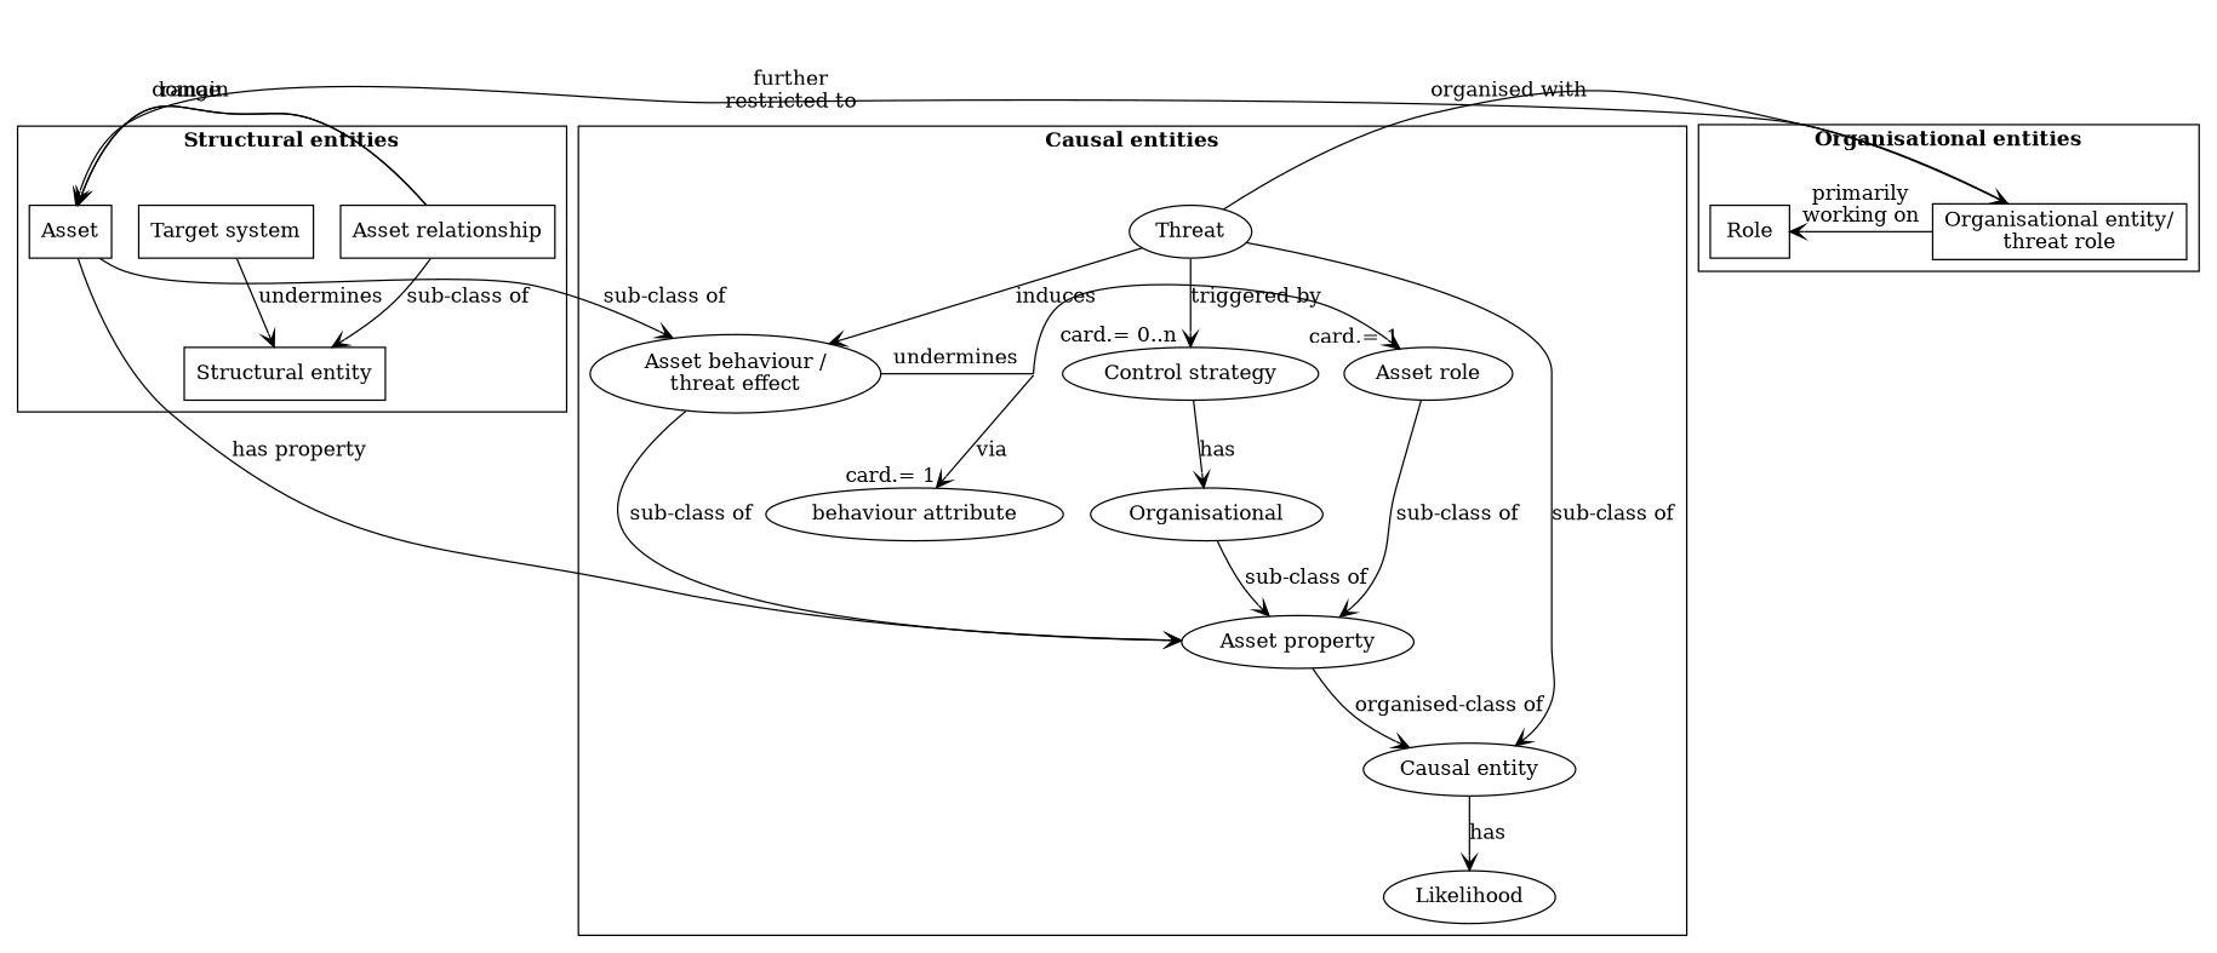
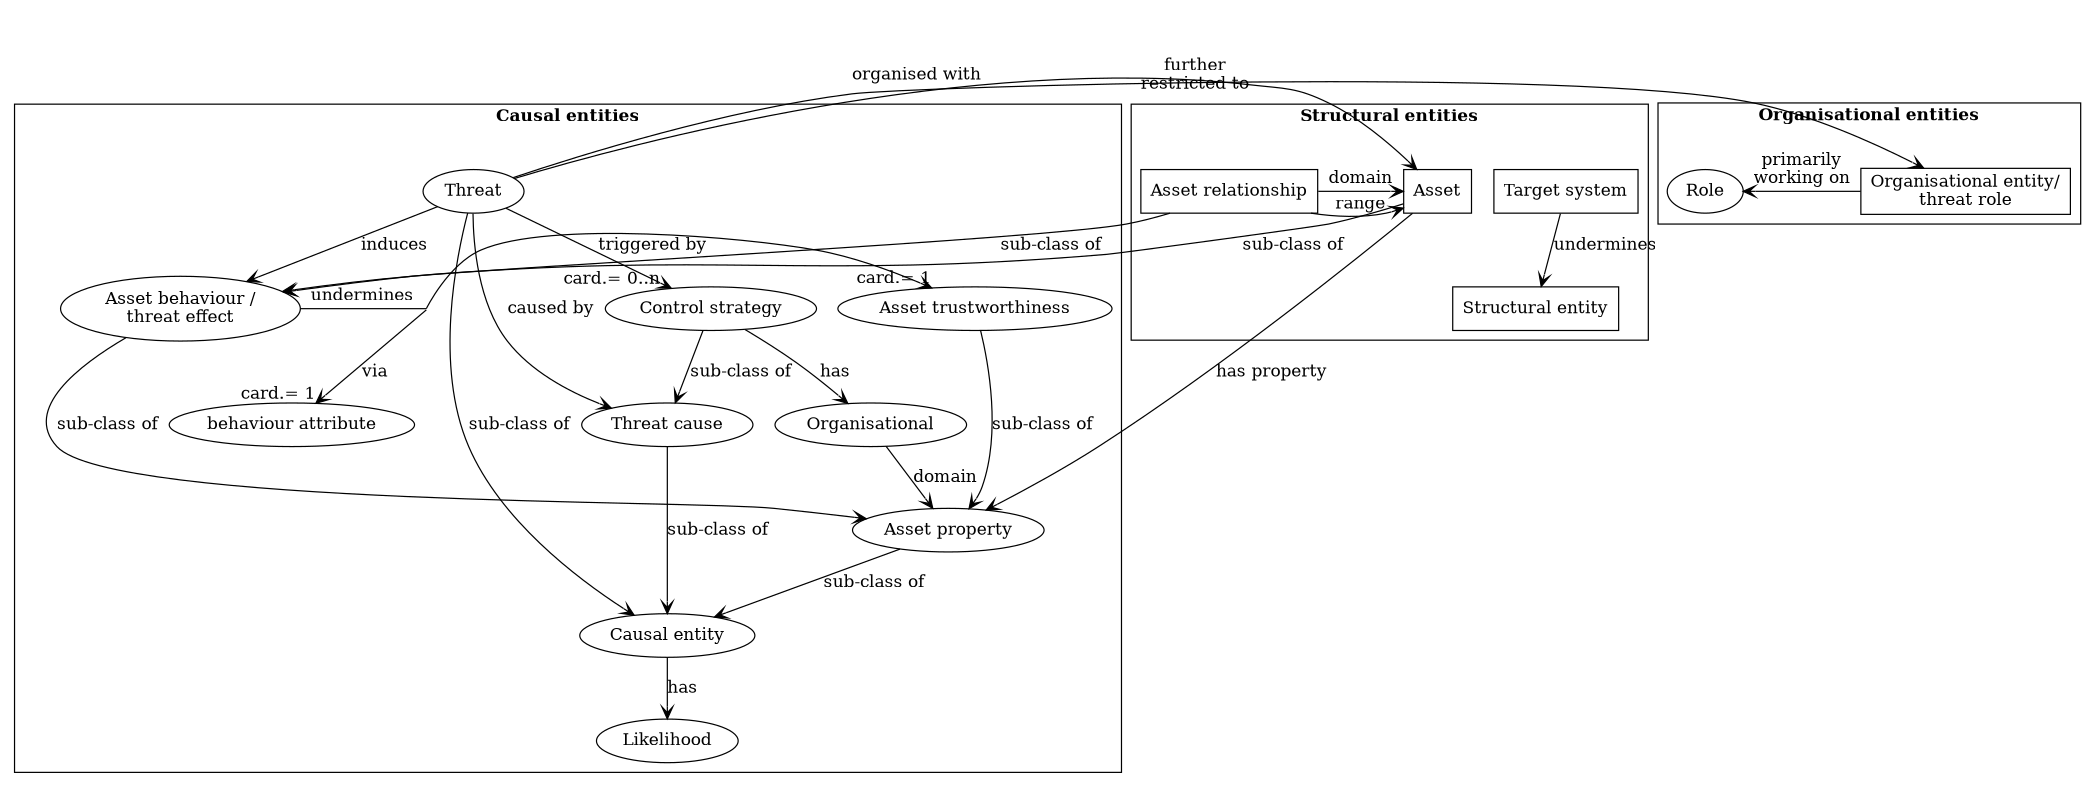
  digraph {
    node [shape=oval]
    edge [arrowhead=vee]
-   n1 [label="Asset role"]
+   n1 [label="Asset trustworthiness"]
    virtual [shape=point style=invis]
    n3 [label="Asset behaviour /\nthreat effect"]
    n4 [label="Causal entity"]
    n5 [label=Likelihood]
    n6 [label=Threat]
+   n7 [label="Threat cause"]
    n8 [label="Control strategy"]
    n9 [label=Organisational]
    n10 [label="Asset property"]
    n11 [label="behaviour attribute"]
    n12 [label="Structural entity" shape=box]
    n13 [label=Asset shape=box]
    n14 [label="Asset relationship" shape=box]
    n15 [label="Target system" shape=box]
    n16 [label="Organisational entity/\nthreat role" shape=box]
-   n17 [label=Role shape=box]
+   n17 [label=Role shape=ellipse]
    subgraph cluster_1 {
      label=< <B>Causal entities</B> >
      n4
      n5
      n6
+     n7
      n8
      n9
      n10
      n11
      subgraph sub_2 {
        label=< <B>Causal entities</B> >
        rank=same
        n1
        virtual
        n3
      }
    }
    subgraph cluster_3 {
      label=< <B>Structural entities</B> >
      n12
      n13
      n14
      n15
    }
    subgraph cluster_4 {
      label=< <B>Organisational entities</B> >
      n16
      n17
    }
    n1 -> n10 [label="sub-class of"]
    virtual -> n1 [dir=forward headlabel="    card.= 1" tailclip=false]
    virtual -> n11 [headlabel="  card.= 1" label=via tailclip=false]
    n3 -> virtual [dir=none headclip=false label=undermines]
    n3 -> n10 [constraint=false label="sub-class of"]
    n4 -> n5 [label=has]
    n6 -> n3 [label=induces]
    n6 -> n4 [label="sub-class of"]
+   n6 -> n7 [label="caused by"]
    n6 -> n8 [headlabel="card.= 0..n  " label="triggered by"]
    n6 -> n16 [constraint=false label="organised with"]
+   n7 -> n4 [label="sub-class of"]
+   n8 -> n7 [label="sub-class of"]
    n8 -> n9 [label=has]
-   n9 -> n10 [label="sub-class of"]
-   n10 -> n4 [label="organised-class of"]
+   n9 -> n10 [label=domain]
+   n10 -> n4 [label="sub-class of"]
    n13 -> n3 [label="sub-class of"]
    n13 -> n10 [label="has property"]
-   n14 -> n12 [label="sub-class of"]
+   n14 -> n3 [label="sub-class of"]
    n14 -> n13 [constraint=false label=domain]
    n14 -> n13 [constraint=false label=range]
    n15 -> n12 [label=undermines]
-   n16 -> n13 [constraint=false label="further\nrestricted to"]
+   n6 -> n13 [constraint=false label="further\nrestricted to"]
    n16 -> n17 [constraint=false label="primarily\nworking on"]
  }
